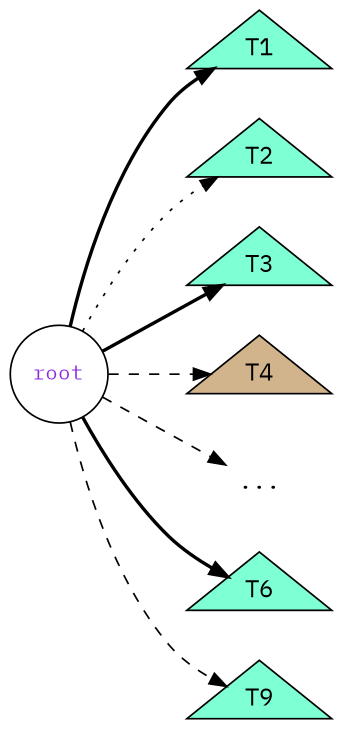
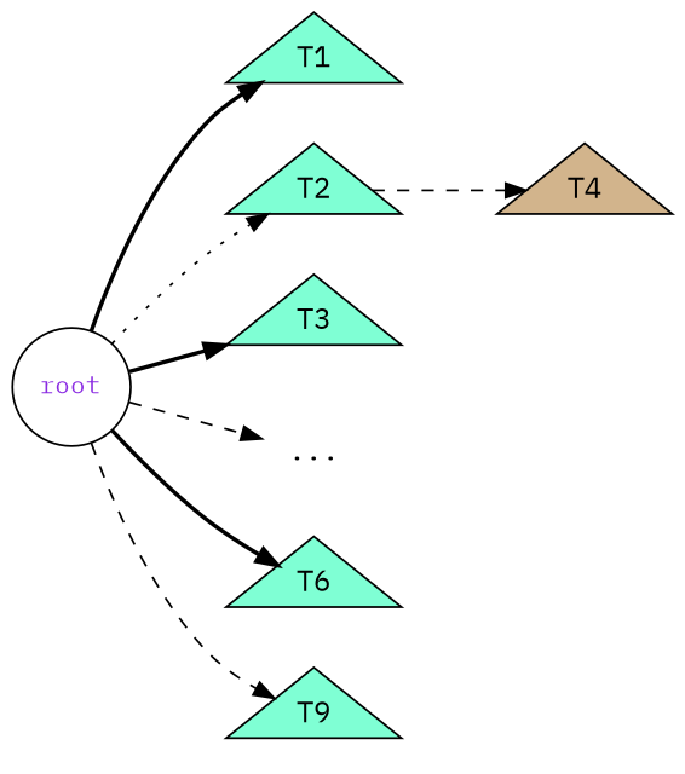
  digraph {
    fontname="IBM Plex Mono"
    rankdir=LR
    node [fillcolor=aquamarine fontname="IBM Plex Mono" shape=triangle style=filled]
    edge [fontname="IBM Plex Mono" style=bold]
    n1 [fillcolor=white fontcolor=blueviolet fontsize=12 label=root shape=circle]
    n2 [label=T1]
    n3 [label=T2]
    n4 [label=T3]
    n5 [fillcolor=tan label=T4]
    n6 [color=white fillcolor=white label="..."]
    n7 [label=T6]
    n8 [label=T9]
    n1 -> n2
    n1 -> n3 [style=dotted]
    n1 -> n4
-   n1 -> n5 [style=dashed]
+   n3 -> n5 [style=dashed]
    n1 -> n6 [style=dashed]
    n1 -> n7
    n1 -> n8 [style=dashed]
  }
